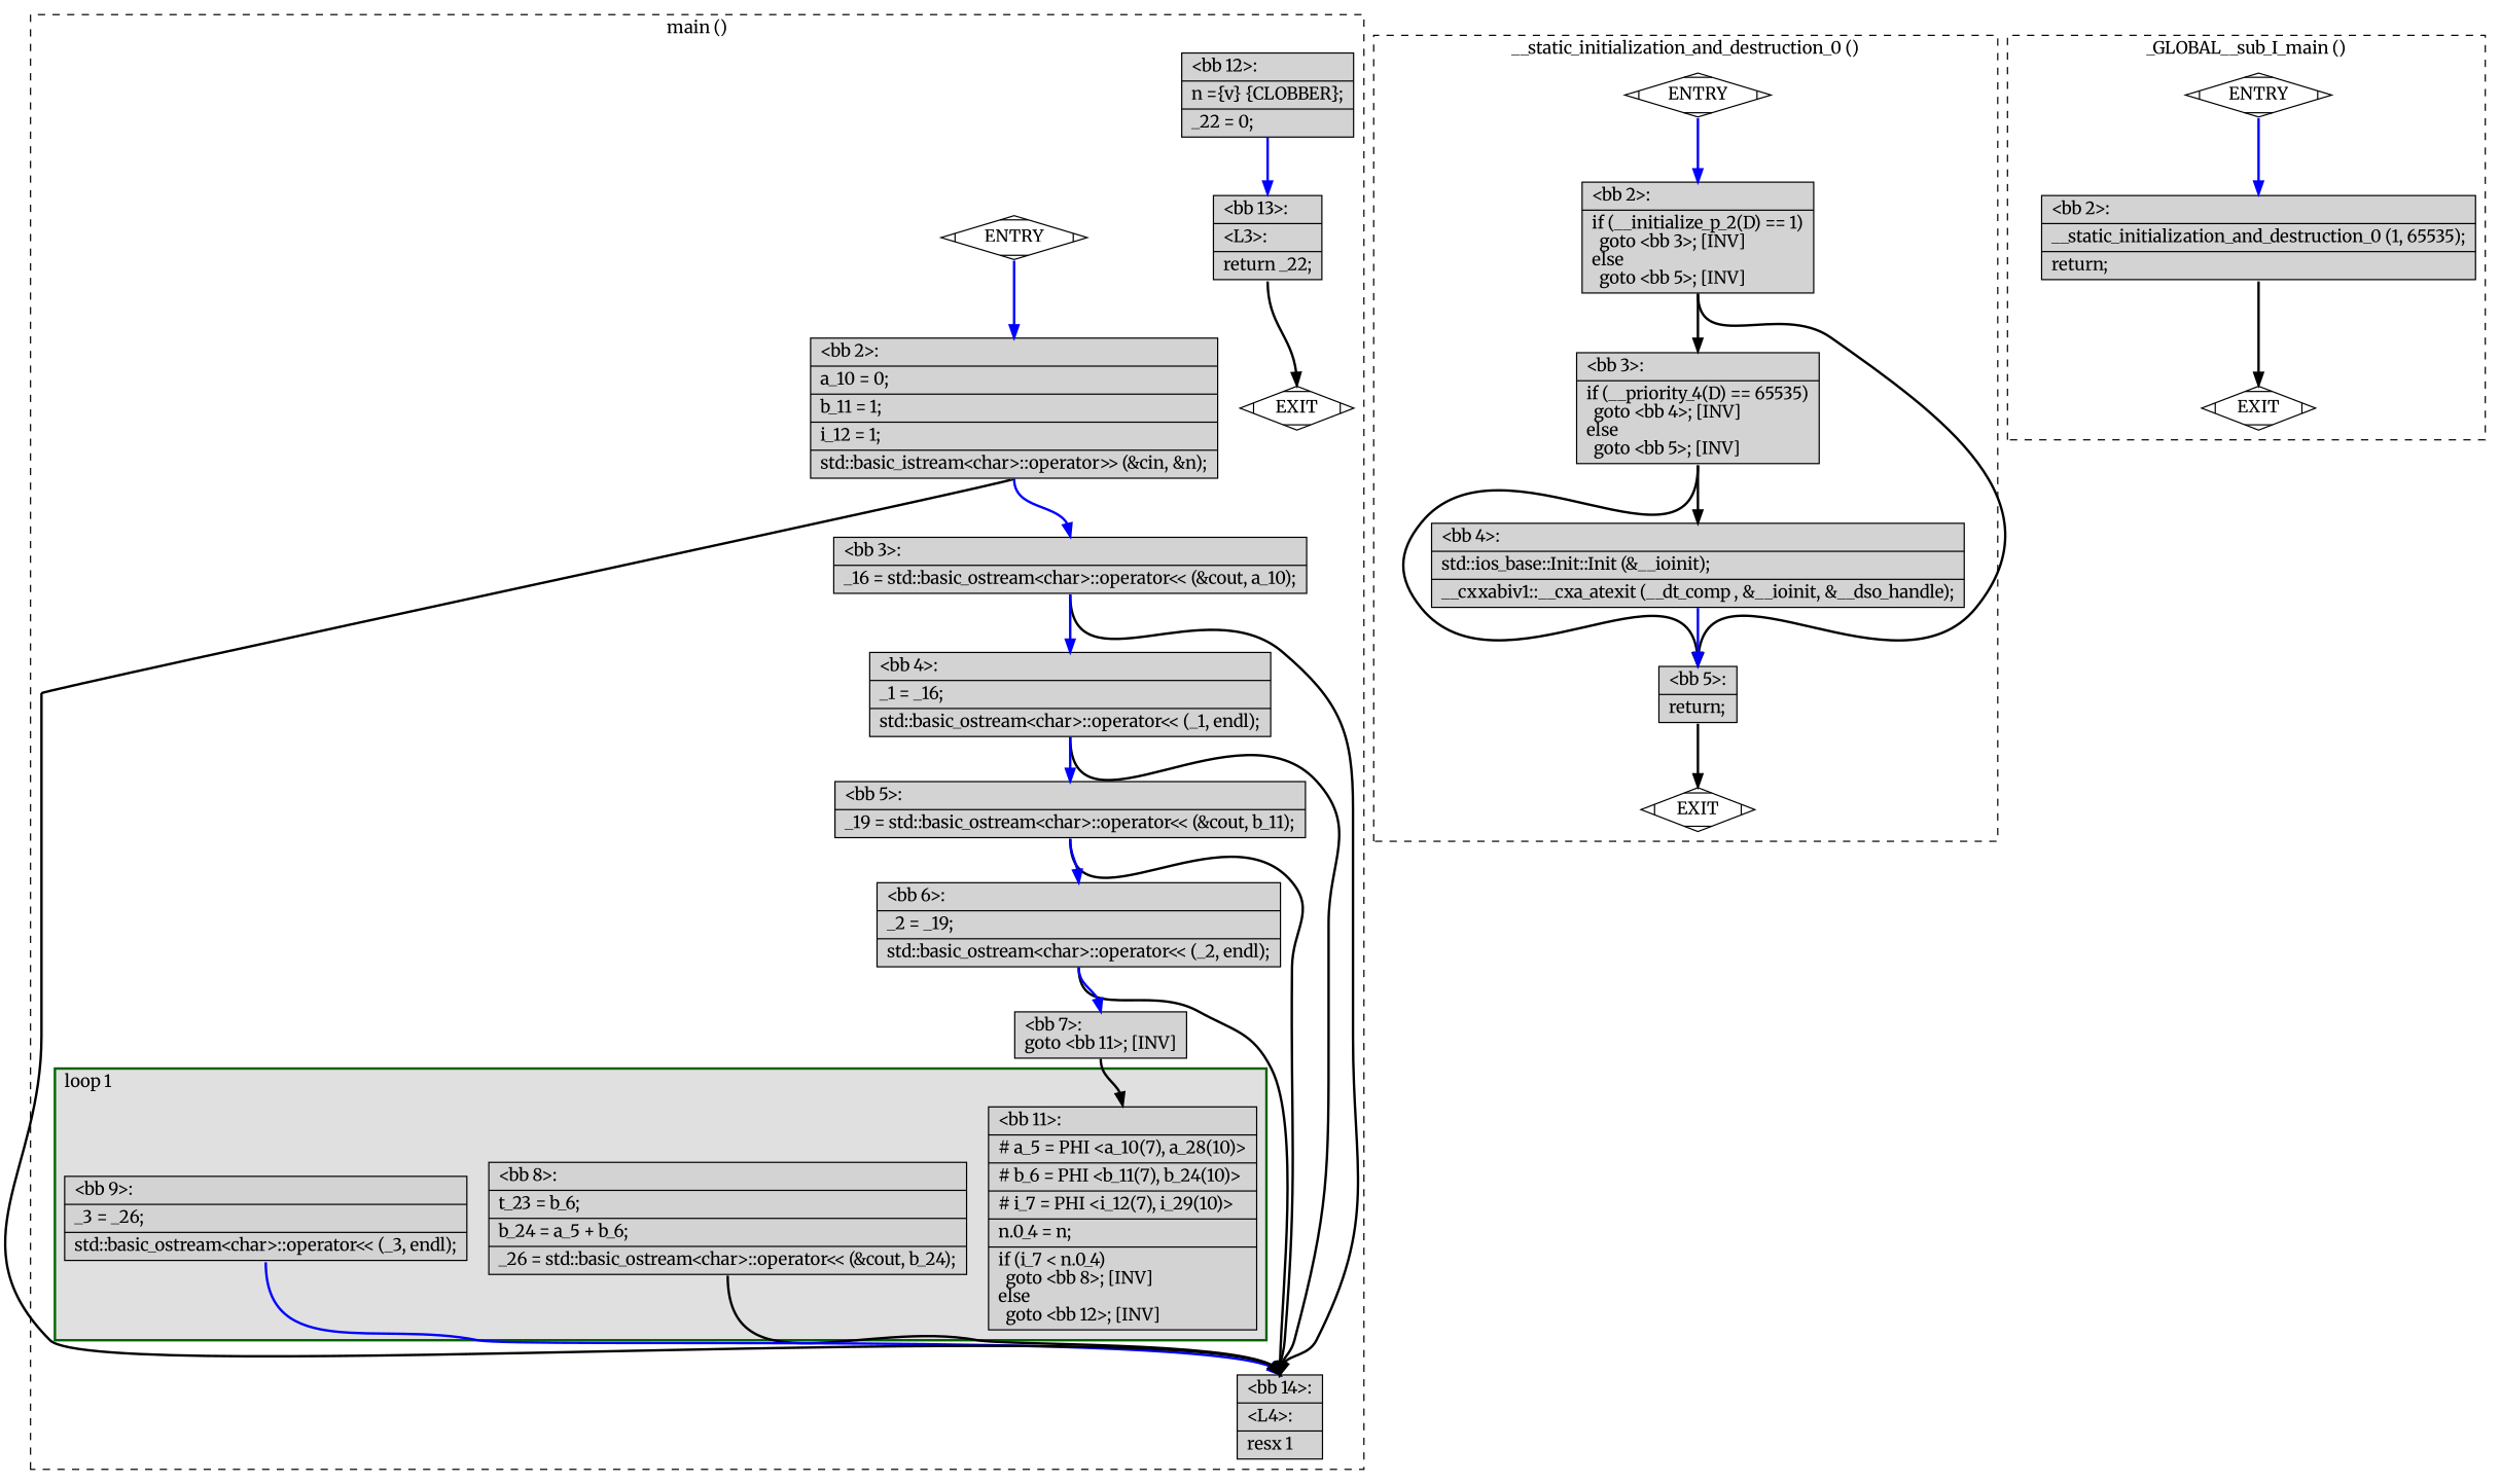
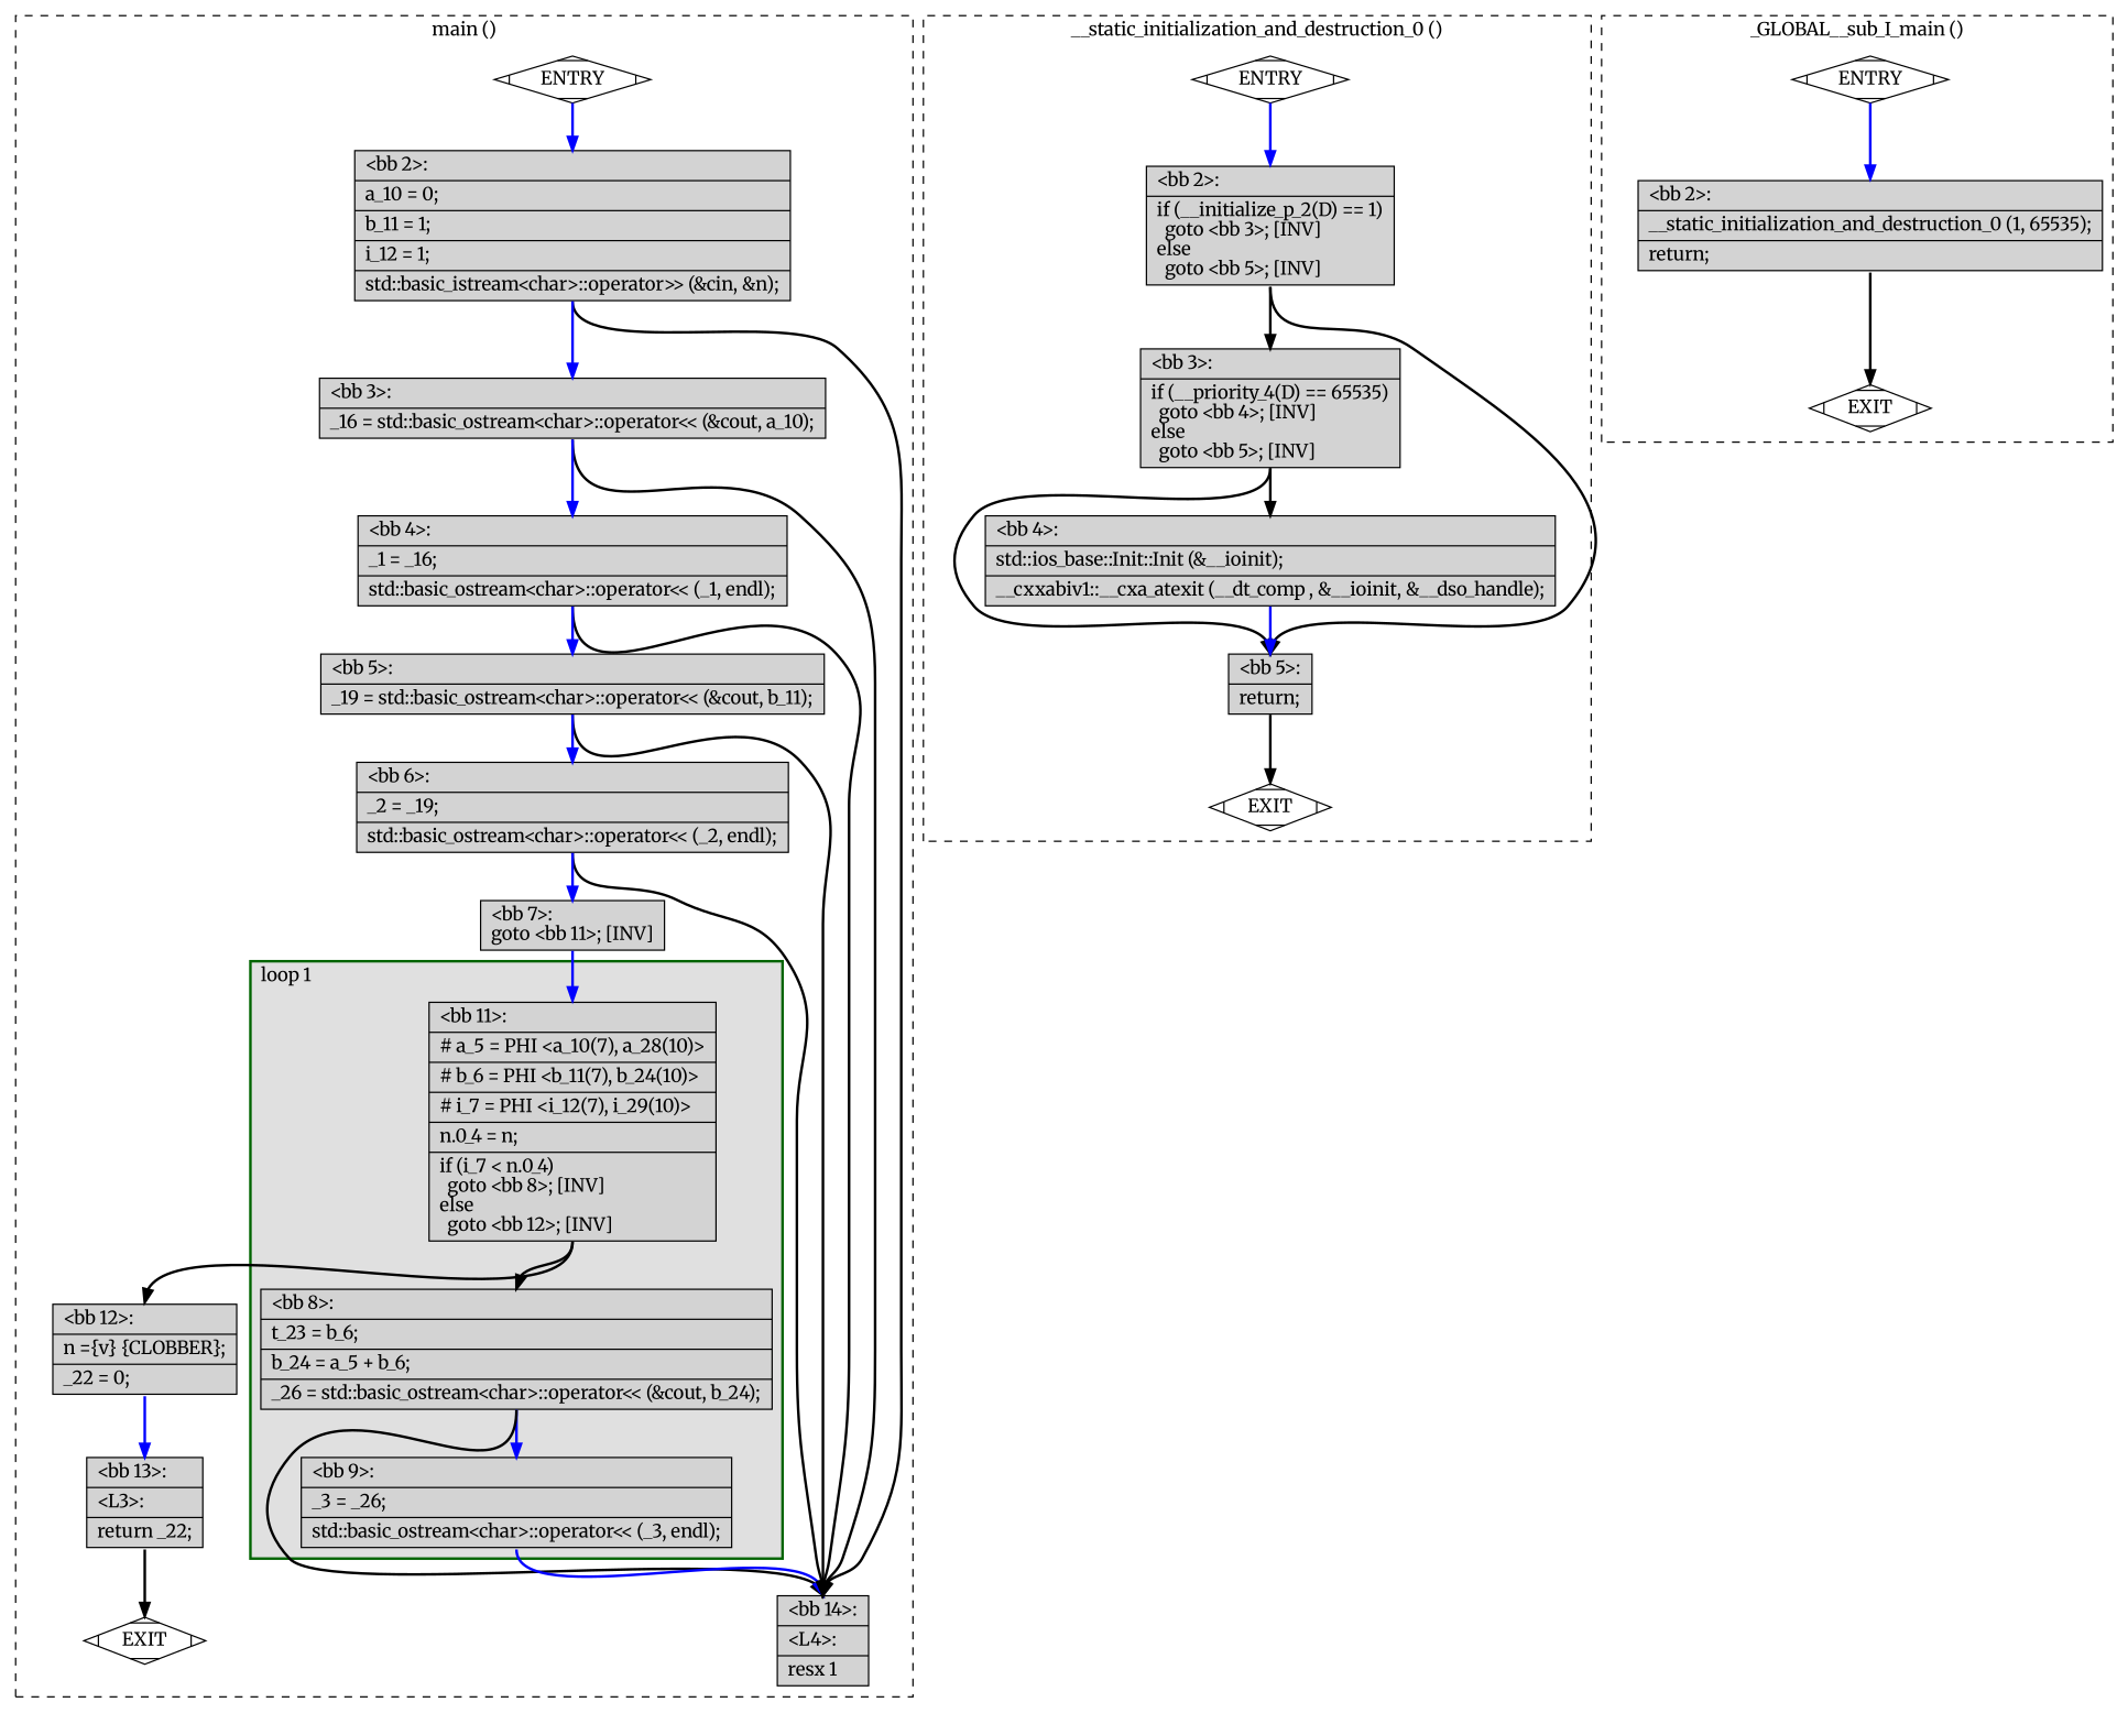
  digraph {
    fontname=Merriweather
    node [fillcolor=lightgrey fontname=Merriweather shape=record style=filled]
    edge [color=black constraint=true fontname=Merriweather headport=n style="solid,bold" tailport=s weight=10]
    n1 [label="{\<bb\ 11\>:\l|#\ a_5\ =\ PHI\ \<a_10(7),\ a_28(10)\>\l|#\ b_6\ =\ PHI\ \<b_11(7),\ b_24(10)\>\l|#\ i_7\ =\ PHI\ \<i_12(7),\ i_29(10)\>\l|n.0_4\ =\ n;\l|if\ (i_7\ \<\ n.0_4)\l\ \ goto\ \<bb\ 8\>;\ [INV]\lelse\l\ \ goto\ \<bb\ 12\>;\ [INV]\l}"]
    n2 [label="{\<bb\ 8\>:\l|t_23\ =\ b_6;\l|b_24\ =\ a_5\ +\ b_6;\l|_26\ =\ std::basic_ostream\<char\>::operator\<\<\ (&cout,\ b_24);\l}"]
    n3 [label="{\<bb\ 9\>:\l|_3\ =\ _26;\l|std::basic_ostream\<char\>::operator\<\<\ (_3,\ endl);\l}"]
    n4 [label="{\<bb\ 12\>:\l|n\ =\{v\}\ \{CLOBBER\};\l|_22\ =\ 0;\l}"]
    n5 [label="{\<bb\ 14\>:\l|\<L4\>:\l|resx\ 1\l}"]
    n6 [fillcolor=white label=ENTRY shape=Mdiamond]
    n7 [fillcolor=white label=EXIT shape=Mdiamond]
    n8 [label="{\<bb\ 2\>:\l|a_10\ =\ 0;\l|b_11\ =\ 1;\l|i_12\ =\ 1;\l|std::basic_istream\<char\>::operator\>\>\ (&cin,\ &n);\l}"]
    n9 [label="{\<bb\ 3\>:\l|_16\ =\ std::basic_ostream\<char\>::operator\<\<\ (&cout,\ a_10);\l}"]
    n10 [label="{\<bb\ 4\>:\l|_1\ =\ _16;\l|std::basic_ostream\<char\>::operator\<\<\ (_1,\ endl);\l}"]
    n11 [label="{\<bb\ 5\>:\l|_19\ =\ std::basic_ostream\<char\>::operator\<\<\ (&cout,\ b_11);\l}"]
    n12 [label="{\<bb\ 6\>:\l|_2\ =\ _19;\l|std::basic_ostream\<char\>::operator\<\<\ (_2,\ endl);\l}"]
    n13 [label="{\<bb\ 7\>:\lgoto\ \<bb\ 11\>;\ [INV]\l}"]
    n14 [label="{\<bb\ 13\>:\l|\<L3\>:\l|return\ _22;\l}"]
    n15 [fillcolor=white label=ENTRY shape=Mdiamond]
    n16 [fillcolor=white label=EXIT shape=Mdiamond]
    n17 [label="{\<bb\ 2\>:\l|if\ (__initialize_p_2(D)\ ==\ 1)\l\ \ goto\ \<bb\ 3\>;\ [INV]\lelse\l\ \ goto\ \<bb\ 5\>;\ [INV]\l}"]
    n18 [label="{\<bb\ 3\>:\l|if\ (__priority_4(D)\ ==\ 65535)\l\ \ goto\ \<bb\ 4\>;\ [INV]\lelse\l\ \ goto\ \<bb\ 5\>;\ [INV]\l}"]
    n19 [label="{\<bb\ 5\>:\l|return;\l}"]
    n20 [label="{\<bb\ 4\>:\l|std::ios_base::Init::Init\ (&__ioinit);\l|__cxxabiv1::__cxa_atexit\ (__dt_comp\ ,\ &__ioinit,\ &__dso_handle);\l}"]
    n21 [fillcolor=white label=ENTRY shape=Mdiamond]
    n22 [fillcolor=white label=EXIT shape=Mdiamond]
    n23 [label="{\<bb\ 2\>:\l|__static_initialization_and_destruction_0\ (1,\ 65535);\l|return;\l}"]
    subgraph cluster_1 {
      color=black
      label="main ()"
      style=dashed
      n4
      n5
      n6
      n7
      n8
      n9
      n10
      n11
      n12
      n13
      n14
      subgraph cluster_2 {
        color=darkgreen
        fillcolor=grey88
        label="loop 1"
        labeljust=l
        penwidth=2
        style=filled
        n1
        n2
        n3
      }
    }
    subgraph cluster_3 {
      color=black
      label="__static_initialization_and_destruction_0 ()"
      style=dashed
      n15
      n16
      n17
      n18
      n19
      n20
    }
    subgraph cluster_4 {
      color=black
      label="_GLOBAL__sub_I_main ()"
      style=dashed
      n21
      n22
      n23
    }
+   n1 -> n2
+   n1 -> n4
+   n2 -> n3 [color=blue weight=100]
    n2 -> n5
    n3 -> n5 [color=blue]
    n4 -> n14 [color=blue weight=100]
    n6 -> n7 [style=invis color="" weight=""]
    n6 -> n8 [color=blue weight=100]
    n8 -> n5
    n8 -> n9 [color=blue weight=100]
    n9 -> n5
    n9 -> n10 [color=blue weight=100]
    n10 -> n5
    n10 -> n11 [color=blue weight=100]
    n11 -> n5
    n11 -> n12 [color=blue weight=100]
    n12 -> n5
    n12 -> n13 [color=blue weight=100]
-   n13 -> n1 [weight=100]
+   n13 -> n1 [color=blue weight=100]
    n14 -> n7
    n15 -> n16 [style=invis color="" weight=""]
    n15 -> n17 [color=blue weight=100]
    n17 -> n18
    n17 -> n19
    n18 -> n19
    n18 -> n20
    n19 -> n16
    n20 -> n19 [color=blue weight=100]
    n21 -> n22 [style=invis color="" weight=""]
    n21 -> n23 [color=blue weight=100]
    n23 -> n22
  }
